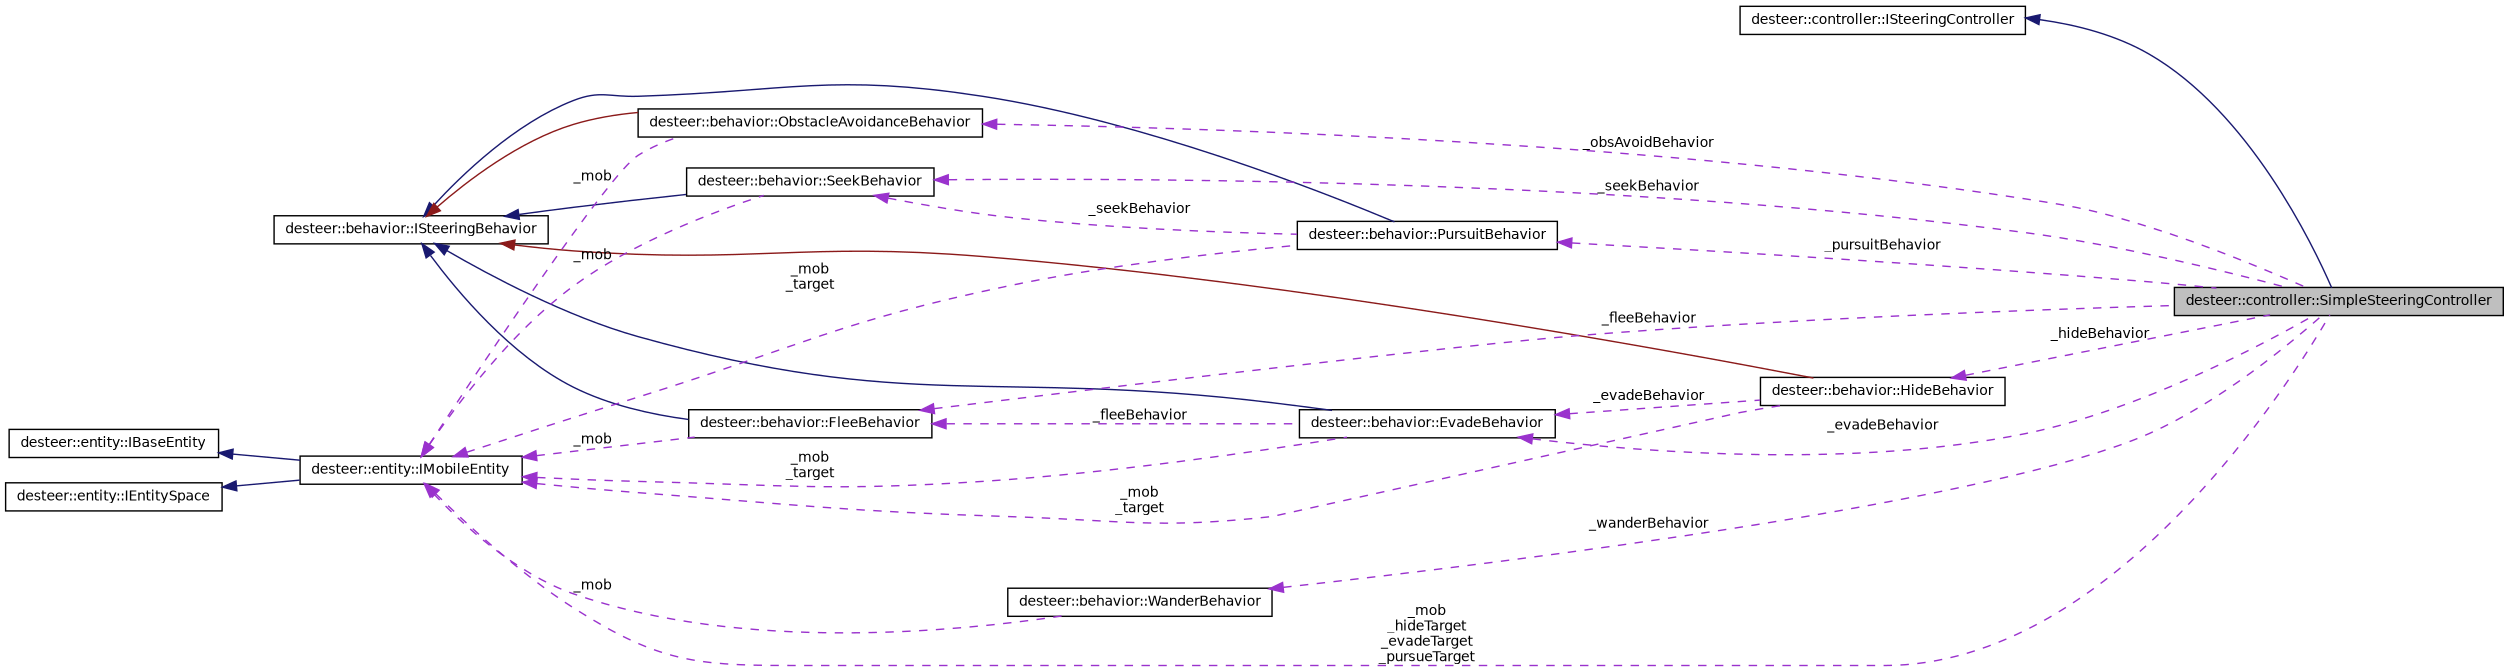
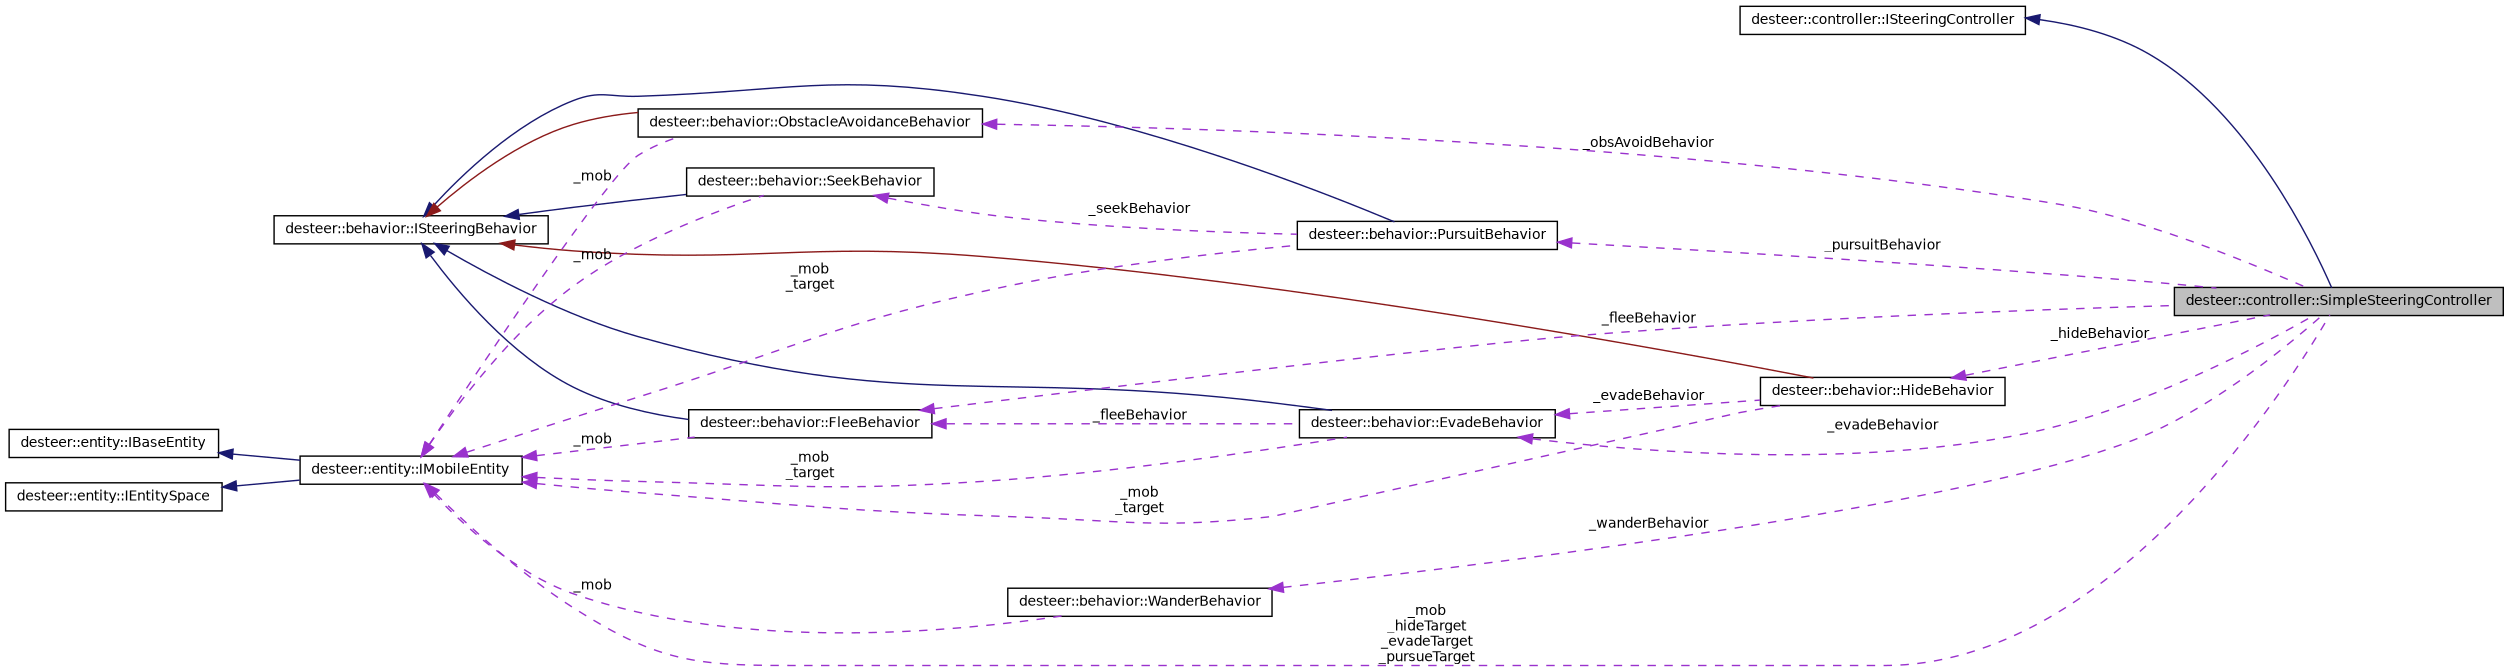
  digraph {
    rankdir=LR
    node [color=black fillcolor=white fontname=Helvetica fontsize=10 shape=record style=filled]
    edge [color=darkorchid3 dir=back fontname=Helvetica fontsize=10 labelfontname=Helvetica labelfontsize=10 style=dashed]
    n1 [fillcolor=grey75 fontcolor=black height=0.2 label="desteer::controller::SimpleSteeringController" width=0.4]
    n2 [height=0.2 label="desteer::controller::ISteeringController" width=0.4]
    n3 [height=0.2 label="desteer::behavior::WanderBehavior" width=0.4]
    n4 [height=0.2 label="desteer::behavior::ISteeringBehavior" width=0.4]
    n5 [height=0.2 label="desteer::behavior::HideBehavior" width=0.4]
    n6 [height=0.2 label="desteer::behavior::EvadeBehavior" width=0.4]
    n7 [height=0.2 label="desteer::behavior::FleeBehavior" width=0.4]
    n8 [height=0.2 label="desteer::behavior::PursuitBehavior" width=0.4]
    n9 [height=0.2 label="desteer::behavior::SeekBehavior" width=0.4]
    n10 [height=0.2 label="desteer::behavior::ObstacleAvoidanceBehavior" width=0.4]
    n11 [height=0.2 label="desteer::entity::IMobileEntity" width=0.4]
    n12 [height=0.2 label="desteer::entity::IBaseEntity" width=0.4]
    n13 [height=0.2 label="desteer::entity::IEntitySpace" width=0.4]
    n2 -> n1 [color=midnightblue style=solid]
    n3 -> n1 [label=_wanderBehavior]
    n4 -> n5 [color=firebrick4 style=solid]
    n4 -> n6 [color=midnightblue style=solid]
    n4 -> n7 [color=midnightblue style=solid]
    n4 -> n8 [color=midnightblue style=solid]
    n4 -> n9 [color=midnightblue style=solid]
    n4 -> n10 [color=firebrick4 style=solid]
    n5 -> n1 [label=_hideBehavior]
    n6 -> n1 [label=_evadeBehavior]
    n6 -> n5 [label=_evadeBehavior]
    n7 -> n1 [label=_fleeBehavior]
    n7 -> n6 [label=_fleeBehavior]
    n8 -> n1 [label=_pursuitBehavior]
-   n9 -> n1 [label=_seekBehavior]
    n9 -> n8 [label=_seekBehavior]
    n10 -> n1 [label=_obsAvoidBehavior]
    n11 -> n1 [label="_mob\n_hideTarget\n_evadeTarget\n_pursueTarget"]
    n11 -> n3 [label=_mob]
    n11 -> n5 [label="_mob\n_target"]
    n11 -> n6 [label="_mob\n_target"]
    n11 -> n7 [label=_mob]
    n11 -> n8 [label="_mob\n_target"]
    n11 -> n9 [label=_mob]
    n11 -> n10 [label=_mob]
    n12 -> n11 [color=midnightblue style=solid]
    n13 -> n11 [color=midnightblue style=solid]
  }
